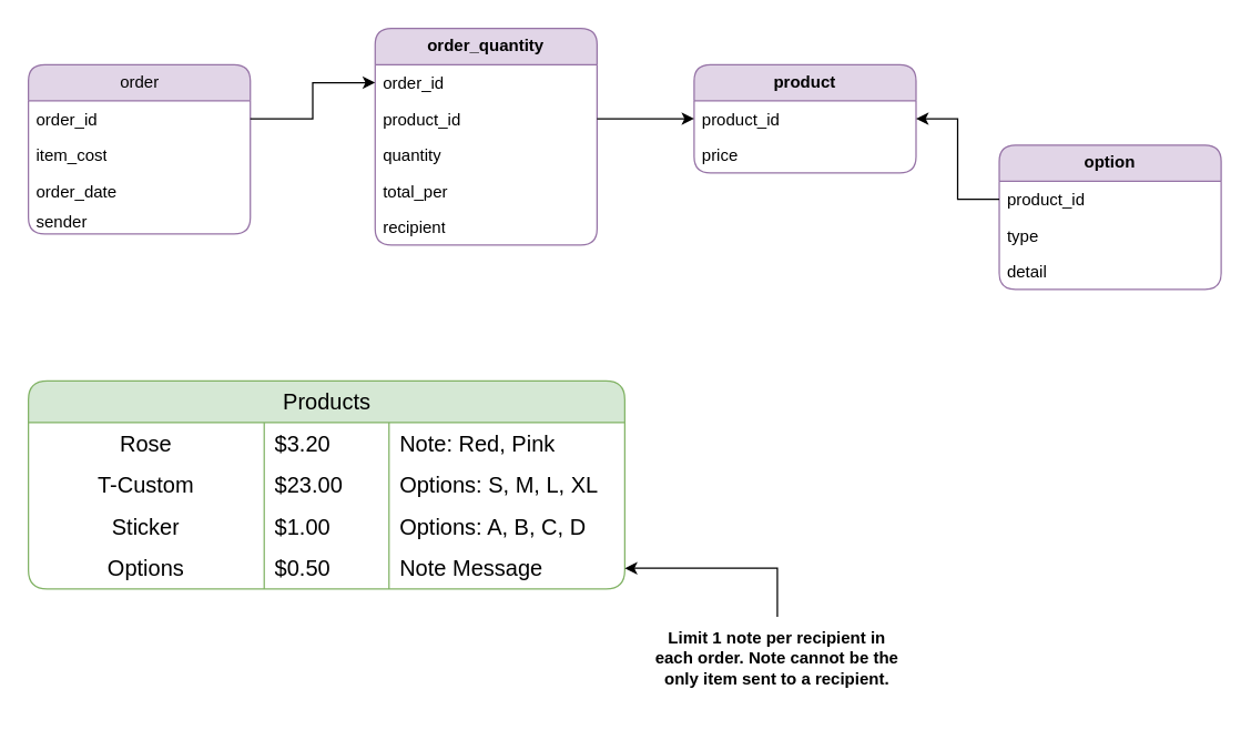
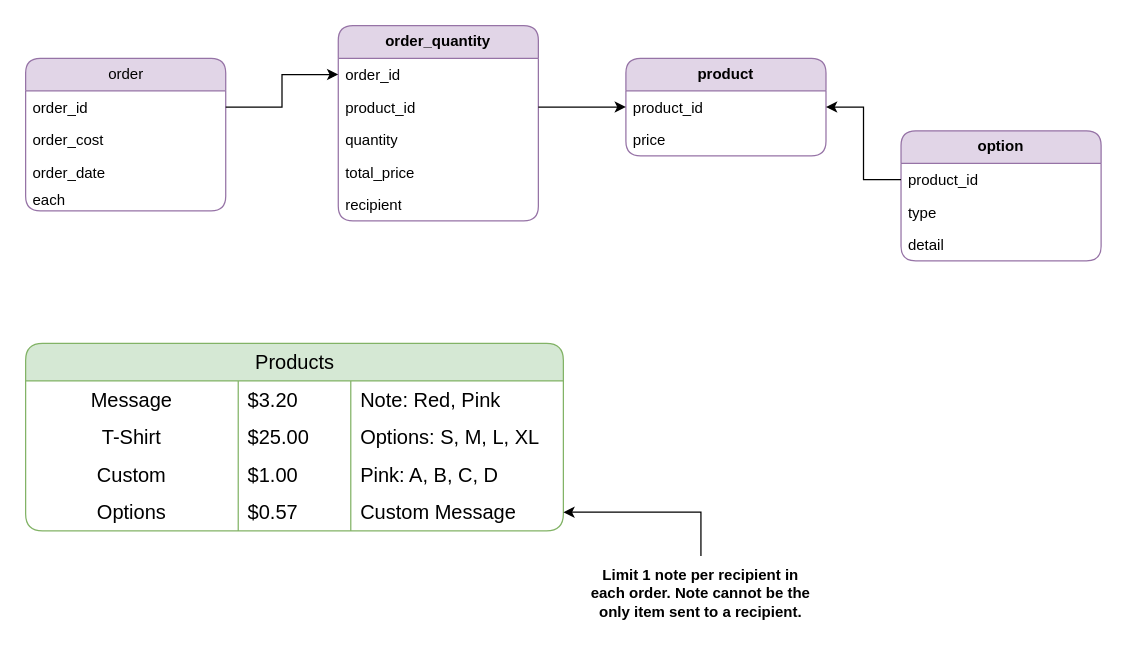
  <mxCell id="0" />
  <mxCell id="1" parent="0" />
  <mxCell id="2" value="order" style="swimlane;html=1;fontStyle=0;align=center;verticalAlign=middle;childLayout=stackLayout;horizontal=1;startSize=26;horizontalStack=0;resizeParent=1;resizeLast=0;collapsible=1;marginBottom=0;swimlaneFillColor=none;rounded=1;shadow=0;comic=0;labelBackgroundColor=none;strokeWidth=1;fillColor=#e1d5e7;fontFamily=Helvetica;fontSize=12;strokeColor=#9673a6;glass=0;fillStyle=solid;gradientColor=none;" parent="1" vertex="1"><mxGeometry x="20" y="46" width="160" height="122" as="geometry" /></mxCell>
  <mxCell id="3" value="order_id" style="text;html=1;strokeColor=none;fillColor=none;align=left;verticalAlign=top;spacingLeft=4;spacingRight=4;whiteSpace=wrap;overflow=hidden;rotatable=0;points=[[0,0.5],[1,0.5]];portConstraint=eastwest;" parent="2" vertex="1"><mxGeometry y="26" width="160" height="26" as="geometry" /></mxCell>
- <mxCell id="4" value="item_cost" style="text;html=1;strokeColor=none;fillColor=none;align=left;verticalAlign=top;spacingLeft=4;spacingRight=4;whiteSpace=wrap;overflow=hidden;rotatable=0;points=[[0,0.5],[1,0.5]];portConstraint=eastwest;" parent="2" vertex="1"><mxGeometry y="52" width="160" height="26" as="geometry" /></mxCell>
+ <mxCell id="4" value="order_cost" style="text;html=1;strokeColor=none;fillColor=none;align=left;verticalAlign=top;spacingLeft=4;spacingRight=4;whiteSpace=wrap;overflow=hidden;rotatable=0;points=[[0,0.5],[1,0.5]];portConstraint=eastwest;" parent="2" vertex="1"><mxGeometry y="52" width="160" height="26" as="geometry" /></mxCell>
  <mxCell id="5" value="order_date" style="text;html=1;strokeColor=none;fillColor=none;align=left;verticalAlign=top;spacingLeft=4;spacingRight=4;whiteSpace=wrap;overflow=hidden;rotatable=0;points=[[0,0.5],[1,0.5]];portConstraint=eastwest;" parent="2" vertex="1"><mxGeometry y="78" width="160" height="22" as="geometry" /></mxCell>
- <mxCell id="6" value="sender" style="text;html=1;strokeColor=none;fillColor=none;align=left;verticalAlign=top;spacingLeft=4;spacingRight=4;whiteSpace=wrap;overflow=hidden;rotatable=0;points=[[0,0.5],[1,0.5]];portConstraint=eastwest;" vertex="1" parent="2"><mxGeometry y="100" width="160" height="22" as="geometry" /></mxCell>
+ <mxCell id="6" value="each" style="text;html=1;strokeColor=none;fillColor=none;align=left;verticalAlign=top;spacingLeft=4;spacingRight=4;whiteSpace=wrap;overflow=hidden;rotatable=0;points=[[0,0.5],[1,0.5]];portConstraint=eastwest;" vertex="1" parent="2"><mxGeometry y="100" width="160" height="22" as="geometry" /></mxCell>
  <mxCell id="7" value="&lt;b&gt;order_quantity&lt;/b&gt;" style="swimlane;fontStyle=0;childLayout=stackLayout;horizontal=1;startSize=26;fillColor=#e1d5e7;horizontalStack=0;resizeParent=1;resizeParentMax=0;resizeLast=0;collapsible=1;marginBottom=0;whiteSpace=wrap;html=1;strokeColor=#9673a6;rounded=1;glass=0;swimlaneFillColor=none;fillStyle=solid;gradientColor=none;strokeWidth=1;" vertex="1" parent="1"><mxGeometry x="270" y="20" width="160" height="156" as="geometry"><mxRectangle x="280" y="83" width="80" height="30" as="alternateBounds" /></mxGeometry></mxCell>
  <mxCell id="8" value="order_id" style="text;strokeColor=none;fillColor=none;align=left;verticalAlign=top;spacingLeft=4;spacingRight=4;overflow=hidden;rotatable=0;points=[[0,0.5],[1,0.5]];portConstraint=eastwest;whiteSpace=wrap;html=1;" vertex="1" parent="7"><mxGeometry y="26" width="160" height="26" as="geometry" /></mxCell>
  <mxCell id="9" value="product_id" style="text;strokeColor=none;fillColor=none;align=left;verticalAlign=top;spacingLeft=4;spacingRight=4;overflow=hidden;rotatable=0;points=[[0,0.5],[1,0.5]];portConstraint=eastwest;whiteSpace=wrap;html=1;" vertex="1" parent="7"><mxGeometry y="52" width="160" height="26" as="geometry" /></mxCell>
  <mxCell id="10" value="quantity" style="text;strokeColor=none;fillColor=none;align=left;verticalAlign=top;spacingLeft=4;spacingRight=4;overflow=hidden;rotatable=0;points=[[0,0.5],[1,0.5]];portConstraint=eastwest;whiteSpace=wrap;html=1;" vertex="1" parent="7"><mxGeometry y="78" width="160" height="26" as="geometry" /></mxCell>
- <mxCell id="11" value="total_per" style="text;strokeColor=none;fillColor=none;align=left;verticalAlign=top;spacingLeft=4;spacingRight=4;overflow=hidden;rotatable=0;points=[[0,0.5],[1,0.5]];portConstraint=eastwest;whiteSpace=wrap;html=1;" vertex="1" parent="7"><mxGeometry y="104" width="160" height="26" as="geometry" /></mxCell>
+ <mxCell id="11" value="total_price" style="text;strokeColor=none;fillColor=none;align=left;verticalAlign=top;spacingLeft=4;spacingRight=4;overflow=hidden;rotatable=0;points=[[0,0.5],[1,0.5]];portConstraint=eastwest;whiteSpace=wrap;html=1;" vertex="1" parent="7"><mxGeometry y="104" width="160" height="26" as="geometry" /></mxCell>
  <mxCell id="12" value="recipient" style="text;strokeColor=none;fillColor=none;align=left;verticalAlign=top;spacingLeft=4;spacingRight=4;overflow=hidden;rotatable=0;points=[[0,0.5],[1,0.5]];portConstraint=eastwest;whiteSpace=wrap;html=1;" vertex="1" parent="7"><mxGeometry y="130" width="160" height="26" as="geometry" /></mxCell>
  <mxCell id="13" value="&lt;b&gt;product&lt;/b&gt;" style="swimlane;fontStyle=0;childLayout=stackLayout;horizontal=1;startSize=26;fillColor=#e1d5e7;horizontalStack=0;resizeParent=1;resizeParentMax=0;resizeLast=0;collapsible=1;marginBottom=0;whiteSpace=wrap;html=1;strokeColor=#9673a6;rounded=1;glass=0;swimlaneFillColor=none;fillStyle=solid;gradientColor=none;strokeWidth=1;" vertex="1" parent="1"><mxGeometry x="500" y="46" width="160" height="78" as="geometry"><mxRectangle x="280" y="83" width="80" height="30" as="alternateBounds" /></mxGeometry></mxCell>
  <mxCell id="14" value="product_id" style="text;strokeColor=none;fillColor=none;align=left;verticalAlign=top;spacingLeft=4;spacingRight=4;overflow=hidden;rotatable=0;points=[[0,0.5],[1,0.5]];portConstraint=eastwest;whiteSpace=wrap;html=1;" vertex="1" parent="13"><mxGeometry y="26" width="160" height="26" as="geometry" /></mxCell>
  <mxCell id="15" value="price" style="text;strokeColor=none;fillColor=none;align=left;verticalAlign=top;spacingLeft=4;spacingRight=4;overflow=hidden;rotatable=0;points=[[0,0.5],[1,0.5]];portConstraint=eastwest;whiteSpace=wrap;html=1;" vertex="1" parent="13"><mxGeometry y="52" width="160" height="26" as="geometry" /></mxCell>
  <mxCell id="16" style="edgeStyle=orthogonalEdgeStyle;rounded=0;orthogonalLoop=1;jettySize=auto;html=1;entryX=0;entryY=0.5;entryDx=0;entryDy=0;" edge="1" parent="1" source="9" target="14"><mxGeometry relative="1" as="geometry" /></mxCell>
  <mxCell id="17" style="edgeStyle=orthogonalEdgeStyle;rounded=0;orthogonalLoop=1;jettySize=auto;html=1;fontFamily=Helvetica;fontSize=12;fontColor=default;startSize=26;" edge="1" parent="1" source="3" target="8"><mxGeometry relative="1" as="geometry" /></mxCell>
  <mxCell id="18" value="Products" style="shape=table;startSize=30;container=1;collapsible=0;childLayout=tableLayout;fixedRows=1;rowLines=0;fontStyle=0;strokeColor=#82b366;fontSize=16;rounded=1;glass=0;fillStyle=solid;strokeWidth=1;align=center;verticalAlign=middle;fontFamily=Helvetica;fillColor=#d5e8d4;html=1;" vertex="1" parent="1"><mxGeometry x="20" y="274" width="430" height="150" as="geometry" /></mxCell>
  <mxCell id="19" value="" style="shape=tableRow;horizontal=0;startSize=0;swimlaneHead=0;swimlaneBody=0;top=0;left=0;bottom=0;right=0;collapsible=0;dropTarget=0;fillColor=none;points=[[0,0.5],[1,0.5]];portConstraint=eastwest;strokeColor=inherit;fontSize=16;rounded=1;glass=0;fillStyle=solid;strokeWidth=1;align=center;verticalAlign=middle;fontFamily=Helvetica;fontColor=default;html=1;" vertex="1" parent="18"><mxGeometry y="30" width="430" height="30" as="geometry" /></mxCell>
- <mxCell id="20" value="Rose" style="shape=partialRectangle;html=1;whiteSpace=wrap;connectable=0;fillColor=none;top=0;left=0;bottom=0;right=0;overflow=hidden;strokeColor=inherit;fontSize=16;rounded=1;glass=0;fillStyle=solid;strokeWidth=1;align=center;verticalAlign=middle;fontFamily=Helvetica;fontColor=default;startSize=26;" vertex="1" parent="19"><mxGeometry width="170" height="30" as="geometry"><mxRectangle width="170" height="30" as="alternateBounds" /></mxGeometry></mxCell>
+ <mxCell id="20" value="Message" style="shape=partialRectangle;html=1;whiteSpace=wrap;connectable=0;fillColor=none;top=0;left=0;bottom=0;right=0;overflow=hidden;strokeColor=inherit;fontSize=16;rounded=1;glass=0;fillStyle=solid;strokeWidth=1;align=center;verticalAlign=middle;fontFamily=Helvetica;fontColor=default;startSize=26;" vertex="1" parent="19"><mxGeometry width="170" height="30" as="geometry"><mxRectangle width="170" height="30" as="alternateBounds" /></mxGeometry></mxCell>
  <mxCell id="21" value="$3.20" style="shape=partialRectangle;html=1;whiteSpace=wrap;connectable=0;fillColor=none;top=0;left=0;bottom=0;right=0;align=left;spacingLeft=6;overflow=hidden;strokeColor=inherit;fontSize=16;rounded=1;glass=0;fillStyle=solid;strokeWidth=1;verticalAlign=middle;fontFamily=Helvetica;fontColor=default;startSize=26;" vertex="1" parent="19"><mxGeometry x="170" width="90" height="30" as="geometry"><mxRectangle width="90" height="30" as="alternateBounds" /></mxGeometry></mxCell>
  <mxCell id="22" value="Note: Red, Pink" style="shape=partialRectangle;html=1;whiteSpace=wrap;connectable=0;fillColor=none;top=0;left=0;bottom=0;right=0;align=left;spacingLeft=6;overflow=hidden;strokeColor=inherit;fontSize=16;rounded=1;glass=0;fillStyle=solid;strokeWidth=1;verticalAlign=middle;fontFamily=Helvetica;fontColor=default;startSize=26;" vertex="1" parent="19"><mxGeometry x="260" width="170" height="30" as="geometry"><mxRectangle width="170" height="30" as="alternateBounds" /></mxGeometry></mxCell>
  <mxCell id="23" value="" style="shape=tableRow;horizontal=0;startSize=0;swimlaneHead=0;swimlaneBody=0;top=0;left=0;bottom=0;right=0;collapsible=0;dropTarget=0;fillColor=none;points=[[0,0.5],[1,0.5]];portConstraint=eastwest;strokeColor=inherit;fontSize=16;rounded=1;glass=0;fillStyle=solid;strokeWidth=1;align=center;verticalAlign=middle;fontFamily=Helvetica;fontColor=default;html=1;" vertex="1" parent="18"><mxGeometry y="60" width="430" height="30" as="geometry" /></mxCell>
- <mxCell id="24" value="T-Custom" style="shape=partialRectangle;html=1;whiteSpace=wrap;connectable=0;fillColor=none;top=0;left=0;bottom=0;right=0;overflow=hidden;strokeColor=inherit;fontSize=16;rounded=1;glass=0;fillStyle=solid;strokeWidth=1;align=center;verticalAlign=middle;fontFamily=Helvetica;fontColor=default;startSize=26;" vertex="1" parent="23"><mxGeometry width="170" height="30" as="geometry"><mxRectangle width="170" height="30" as="alternateBounds" /></mxGeometry></mxCell>
- <mxCell id="25" value="$23.00" style="shape=partialRectangle;html=1;whiteSpace=wrap;connectable=0;fillColor=none;top=0;left=0;bottom=0;right=0;align=left;spacingLeft=6;overflow=hidden;strokeColor=inherit;fontSize=16;rounded=1;glass=0;fillStyle=solid;strokeWidth=1;verticalAlign=middle;fontFamily=Helvetica;fontColor=default;startSize=26;" vertex="1" parent="23"><mxGeometry x="170" width="90" height="30" as="geometry"><mxRectangle width="90" height="30" as="alternateBounds" /></mxGeometry></mxCell>
+ <mxCell id="24" value="T-Shirt" style="shape=partialRectangle;html=1;whiteSpace=wrap;connectable=0;fillColor=none;top=0;left=0;bottom=0;right=0;overflow=hidden;strokeColor=inherit;fontSize=16;rounded=1;glass=0;fillStyle=solid;strokeWidth=1;align=center;verticalAlign=middle;fontFamily=Helvetica;fontColor=default;startSize=26;" vertex="1" parent="23"><mxGeometry width="170" height="30" as="geometry"><mxRectangle width="170" height="30" as="alternateBounds" /></mxGeometry></mxCell>
+ <mxCell id="25" value="$25.00" style="shape=partialRectangle;html=1;whiteSpace=wrap;connectable=0;fillColor=none;top=0;left=0;bottom=0;right=0;align=left;spacingLeft=6;overflow=hidden;strokeColor=inherit;fontSize=16;rounded=1;glass=0;fillStyle=solid;strokeWidth=1;verticalAlign=middle;fontFamily=Helvetica;fontColor=default;startSize=26;" vertex="1" parent="23"><mxGeometry x="170" width="90" height="30" as="geometry"><mxRectangle width="90" height="30" as="alternateBounds" /></mxGeometry></mxCell>
  <mxCell id="26" value="Options: S, M, L, XL" style="shape=partialRectangle;html=1;whiteSpace=wrap;connectable=0;fillColor=none;top=0;left=0;bottom=0;right=0;align=left;spacingLeft=6;overflow=hidden;strokeColor=inherit;fontSize=16;rounded=1;glass=0;fillStyle=solid;strokeWidth=1;verticalAlign=middle;fontFamily=Helvetica;fontColor=default;startSize=26;" vertex="1" parent="23"><mxGeometry x="260" width="170" height="30" as="geometry"><mxRectangle width="170" height="30" as="alternateBounds" /></mxGeometry></mxCell>
  <mxCell id="27" style="shape=tableRow;horizontal=0;startSize=0;swimlaneHead=0;swimlaneBody=0;top=0;left=0;bottom=0;right=0;collapsible=0;dropTarget=0;fillColor=none;points=[[0,0.5],[1,0.5]];portConstraint=eastwest;strokeColor=inherit;fontSize=16;rounded=1;glass=0;fillStyle=solid;strokeWidth=1;align=center;verticalAlign=middle;fontFamily=Helvetica;fontColor=default;html=1;" vertex="1" parent="18"><mxGeometry y="90" width="430" height="30" as="geometry" /></mxCell>
- <mxCell id="28" value="Sticker" style="shape=partialRectangle;html=1;whiteSpace=wrap;connectable=0;fillColor=none;top=0;left=0;bottom=0;right=0;overflow=hidden;strokeColor=inherit;fontSize=16;rounded=1;glass=0;fillStyle=solid;strokeWidth=1;align=center;verticalAlign=middle;fontFamily=Helvetica;fontColor=default;startSize=26;" vertex="1" parent="27"><mxGeometry width="170" height="30" as="geometry"><mxRectangle width="170" height="30" as="alternateBounds" /></mxGeometry></mxCell>
+ <mxCell id="28" value="Custom" style="shape=partialRectangle;html=1;whiteSpace=wrap;connectable=0;fillColor=none;top=0;left=0;bottom=0;right=0;overflow=hidden;strokeColor=inherit;fontSize=16;rounded=1;glass=0;fillStyle=solid;strokeWidth=1;align=center;verticalAlign=middle;fontFamily=Helvetica;fontColor=default;startSize=26;" vertex="1" parent="27"><mxGeometry width="170" height="30" as="geometry"><mxRectangle width="170" height="30" as="alternateBounds" /></mxGeometry></mxCell>
  <mxCell id="29" value="$1.00" style="shape=partialRectangle;html=1;whiteSpace=wrap;connectable=0;fillColor=none;top=0;left=0;bottom=0;right=0;align=left;spacingLeft=6;overflow=hidden;strokeColor=inherit;fontSize=16;rounded=1;glass=0;fillStyle=solid;strokeWidth=1;verticalAlign=middle;fontFamily=Helvetica;fontColor=default;startSize=26;" vertex="1" parent="27"><mxGeometry x="170" width="90" height="30" as="geometry"><mxRectangle width="90" height="30" as="alternateBounds" /></mxGeometry></mxCell>
- <mxCell id="30" value="Options: A, B, C, D" style="shape=partialRectangle;html=1;whiteSpace=wrap;connectable=0;fillColor=none;top=0;left=0;bottom=0;right=0;align=left;spacingLeft=6;overflow=hidden;strokeColor=inherit;fontSize=16;rounded=1;glass=0;fillStyle=solid;strokeWidth=1;verticalAlign=middle;fontFamily=Helvetica;fontColor=default;startSize=26;" vertex="1" parent="27"><mxGeometry x="260" width="170" height="30" as="geometry"><mxRectangle width="170" height="30" as="alternateBounds" /></mxGeometry></mxCell>
+ <mxCell id="30" value="Pink: A, B, C, D" style="shape=partialRectangle;html=1;whiteSpace=wrap;connectable=0;fillColor=none;top=0;left=0;bottom=0;right=0;align=left;spacingLeft=6;overflow=hidden;strokeColor=inherit;fontSize=16;rounded=1;glass=0;fillStyle=solid;strokeWidth=1;verticalAlign=middle;fontFamily=Helvetica;fontColor=default;startSize=26;" vertex="1" parent="27"><mxGeometry x="260" width="170" height="30" as="geometry"><mxRectangle width="170" height="30" as="alternateBounds" /></mxGeometry></mxCell>
  <mxCell id="31" style="shape=tableRow;horizontal=0;startSize=0;swimlaneHead=0;swimlaneBody=0;top=0;left=0;bottom=0;right=0;collapsible=0;dropTarget=0;fillColor=none;points=[[0,0.5],[1,0.5]];portConstraint=eastwest;strokeColor=inherit;fontSize=16;rounded=1;glass=0;fillStyle=solid;strokeWidth=1;align=center;verticalAlign=middle;fontFamily=Helvetica;fontColor=default;html=1;" vertex="1" parent="18"><mxGeometry y="120" width="430" height="30" as="geometry" /></mxCell>
  <mxCell id="32" value="Options" style="shape=partialRectangle;html=1;whiteSpace=wrap;connectable=0;fillColor=none;top=0;left=0;bottom=0;right=0;overflow=hidden;strokeColor=inherit;fontSize=16;rounded=1;glass=0;fillStyle=solid;strokeWidth=1;align=center;verticalAlign=middle;fontFamily=Helvetica;fontColor=default;startSize=26;" vertex="1" parent="31"><mxGeometry width="170" height="30" as="geometry"><mxRectangle width="170" height="30" as="alternateBounds" /></mxGeometry></mxCell>
- <mxCell id="33" value="$0.50" style="shape=partialRectangle;html=1;whiteSpace=wrap;connectable=0;fillColor=none;top=0;left=0;bottom=0;right=0;align=left;spacingLeft=6;overflow=hidden;strokeColor=inherit;fontSize=16;rounded=1;glass=0;fillStyle=solid;strokeWidth=1;verticalAlign=middle;fontFamily=Helvetica;fontColor=default;startSize=26;" vertex="1" parent="31"><mxGeometry x="170" width="90" height="30" as="geometry"><mxRectangle width="90" height="30" as="alternateBounds" /></mxGeometry></mxCell>
- <mxCell id="34" value="Note Message" style="shape=partialRectangle;html=1;whiteSpace=wrap;connectable=0;fillColor=none;top=0;left=0;bottom=0;right=0;align=left;spacingLeft=6;overflow=hidden;strokeColor=inherit;fontSize=16;rounded=1;glass=0;fillStyle=solid;strokeWidth=1;verticalAlign=middle;fontFamily=Helvetica;fontColor=default;startSize=26;" vertex="1" parent="31"><mxGeometry x="260" width="170" height="30" as="geometry"><mxRectangle width="170" height="30" as="alternateBounds" /></mxGeometry></mxCell>
+ <mxCell id="33" value="$0.57" style="shape=partialRectangle;html=1;whiteSpace=wrap;connectable=0;fillColor=none;top=0;left=0;bottom=0;right=0;align=left;spacingLeft=6;overflow=hidden;strokeColor=inherit;fontSize=16;rounded=1;glass=0;fillStyle=solid;strokeWidth=1;verticalAlign=middle;fontFamily=Helvetica;fontColor=default;startSize=26;" vertex="1" parent="31"><mxGeometry x="170" width="90" height="30" as="geometry"><mxRectangle width="90" height="30" as="alternateBounds" /></mxGeometry></mxCell>
+ <mxCell id="34" value="Custom Message" style="shape=partialRectangle;html=1;whiteSpace=wrap;connectable=0;fillColor=none;top=0;left=0;bottom=0;right=0;align=left;spacingLeft=6;overflow=hidden;strokeColor=inherit;fontSize=16;rounded=1;glass=0;fillStyle=solid;strokeWidth=1;verticalAlign=middle;fontFamily=Helvetica;fontColor=default;startSize=26;" vertex="1" parent="31"><mxGeometry x="260" width="170" height="30" as="geometry"><mxRectangle width="170" height="30" as="alternateBounds" /></mxGeometry></mxCell>
  <mxCell id="35" value="&lt;b&gt;option&lt;/b&gt;" style="swimlane;fontStyle=0;childLayout=stackLayout;horizontal=1;startSize=26;fillColor=#e1d5e7;horizontalStack=0;resizeParent=1;resizeParentMax=0;resizeLast=0;collapsible=1;marginBottom=0;whiteSpace=wrap;html=1;strokeColor=#9673a6;rounded=1;glass=0;swimlaneFillColor=none;fillStyle=solid;gradientColor=none;strokeWidth=1;" vertex="1" parent="1"><mxGeometry x="720" y="104" width="160" height="104" as="geometry"><mxRectangle x="280" y="83" width="80" height="30" as="alternateBounds" /></mxGeometry></mxCell>
  <mxCell id="36" value="product_id" style="text;strokeColor=none;fillColor=none;align=left;verticalAlign=top;spacingLeft=4;spacingRight=4;overflow=hidden;rotatable=0;points=[[0,0.5],[1,0.5]];portConstraint=eastwest;whiteSpace=wrap;html=1;" vertex="1" parent="35"><mxGeometry y="26" width="160" height="26" as="geometry" /></mxCell>
  <mxCell id="37" value="type" style="text;strokeColor=none;fillColor=none;align=left;verticalAlign=top;spacingLeft=4;spacingRight=4;overflow=hidden;rotatable=0;points=[[0,0.5],[1,0.5]];portConstraint=eastwest;whiteSpace=wrap;html=1;" vertex="1" parent="35"><mxGeometry y="52" width="160" height="26" as="geometry" /></mxCell>
  <mxCell id="38" value="detail" style="text;strokeColor=none;fillColor=none;align=left;verticalAlign=top;spacingLeft=4;spacingRight=4;overflow=hidden;rotatable=0;points=[[0,0.5],[1,0.5]];portConstraint=eastwest;whiteSpace=wrap;html=1;" vertex="1" parent="35"><mxGeometry y="78" width="160" height="26" as="geometry" /></mxCell>
  <mxCell id="39" style="edgeStyle=orthogonalEdgeStyle;rounded=0;orthogonalLoop=1;jettySize=auto;html=1;fontFamily=Helvetica;fontSize=12;fontColor=default;startSize=26;" edge="1" parent="1" source="36" target="14"><mxGeometry relative="1" as="geometry" /></mxCell>
  <mxCell id="40" style="edgeStyle=orthogonalEdgeStyle;rounded=0;orthogonalLoop=1;jettySize=auto;html=1;fontFamily=Helvetica;fontSize=12;fontColor=default;startSize=26;" edge="1" parent="1" source="41" target="31"><mxGeometry relative="1" as="geometry" /></mxCell>
  <mxCell id="41" value="Limit 1 note per recipient in each order. Note cannot be the only item sent to a recipient." style="text;strokeColor=none;fillColor=none;fontSize=12;fontStyle=1;verticalAlign=middle;align=center;fontFamily=Helvetica;fontColor=default;whiteSpace=wrap;html=1;" vertex="1" parent="1"><mxGeometry x="470" y="444" width="180" height="60" as="geometry" /></mxCell>
